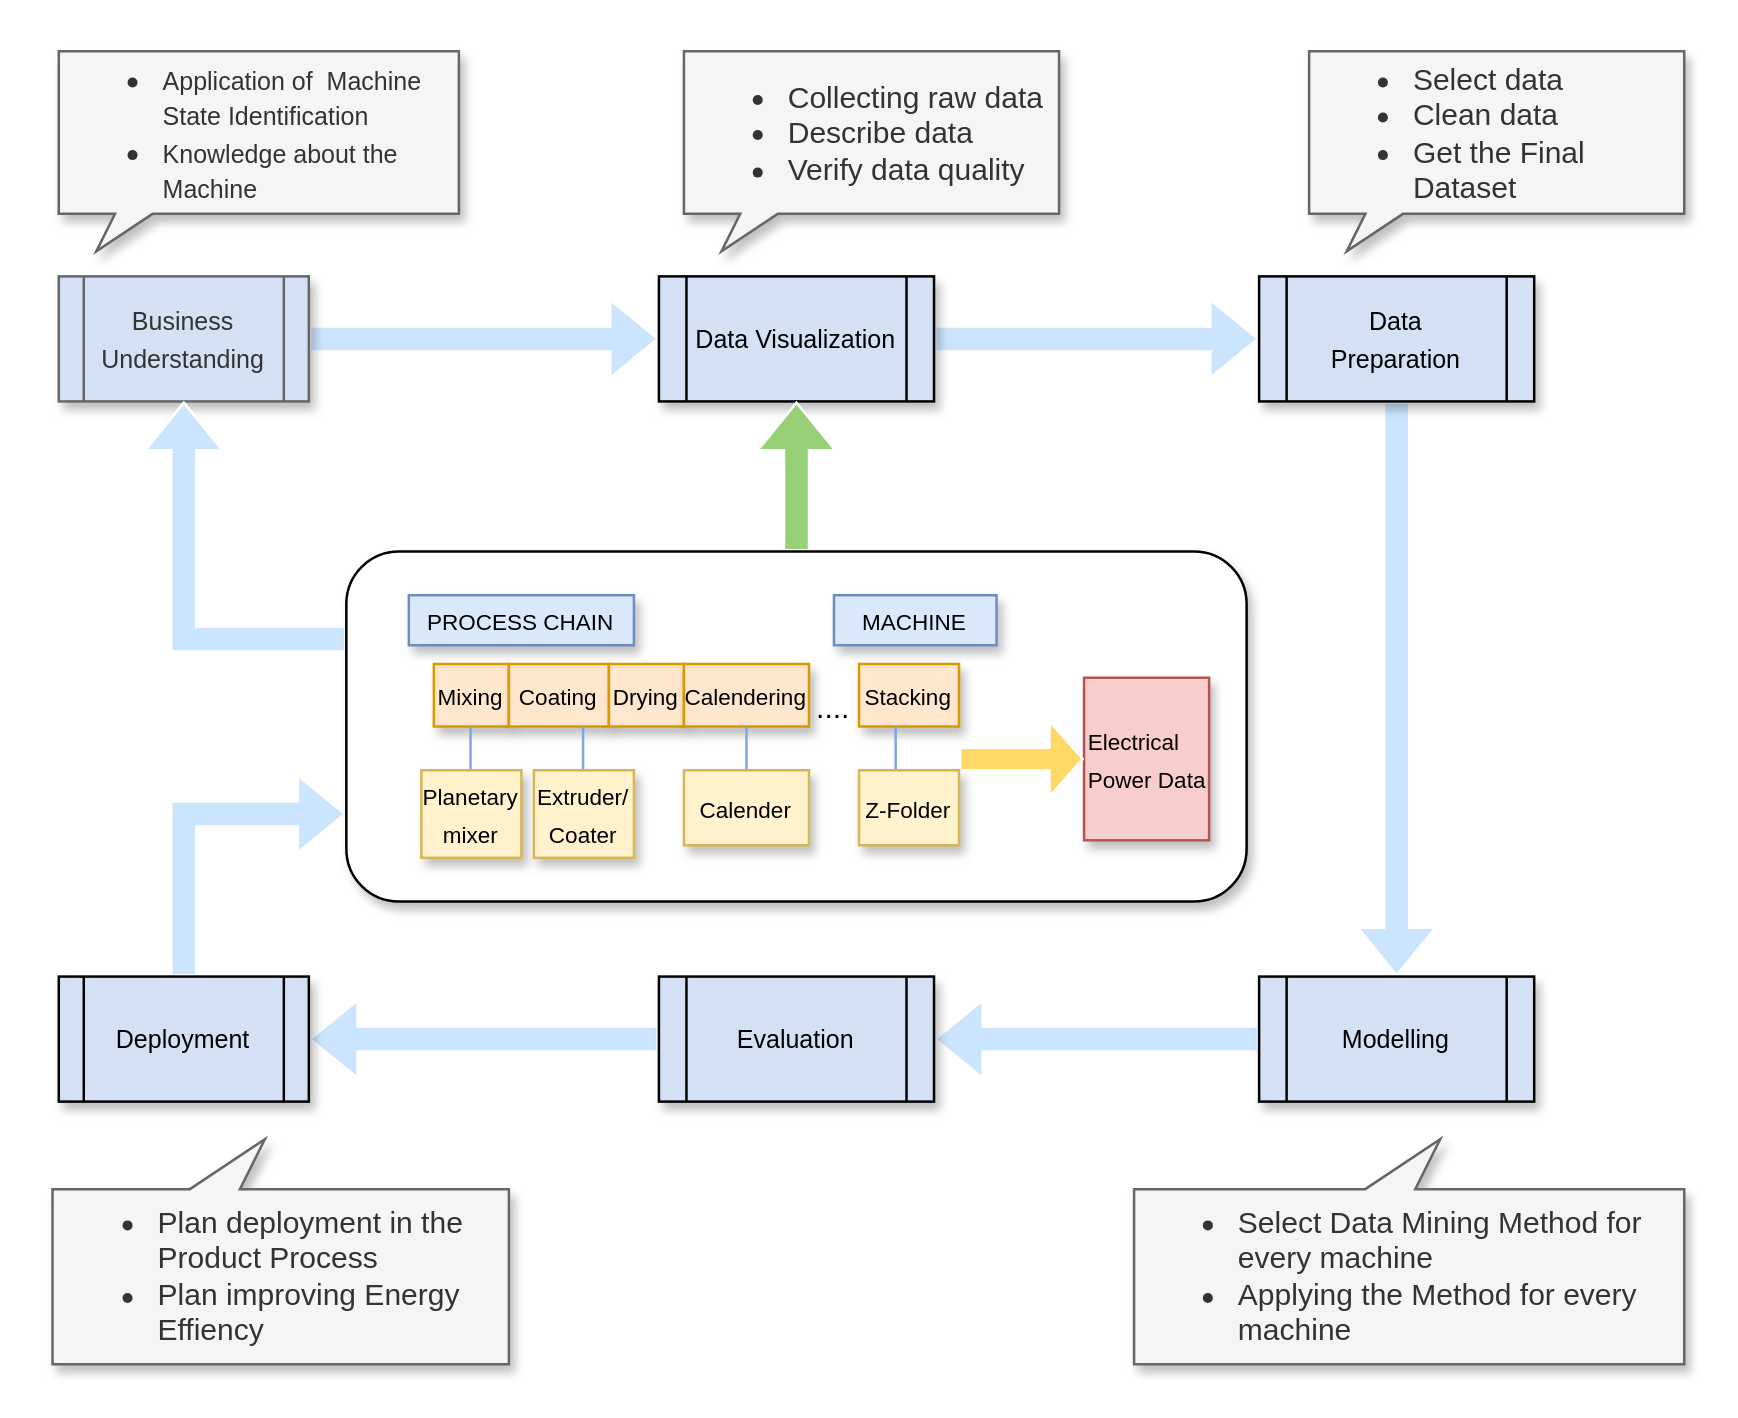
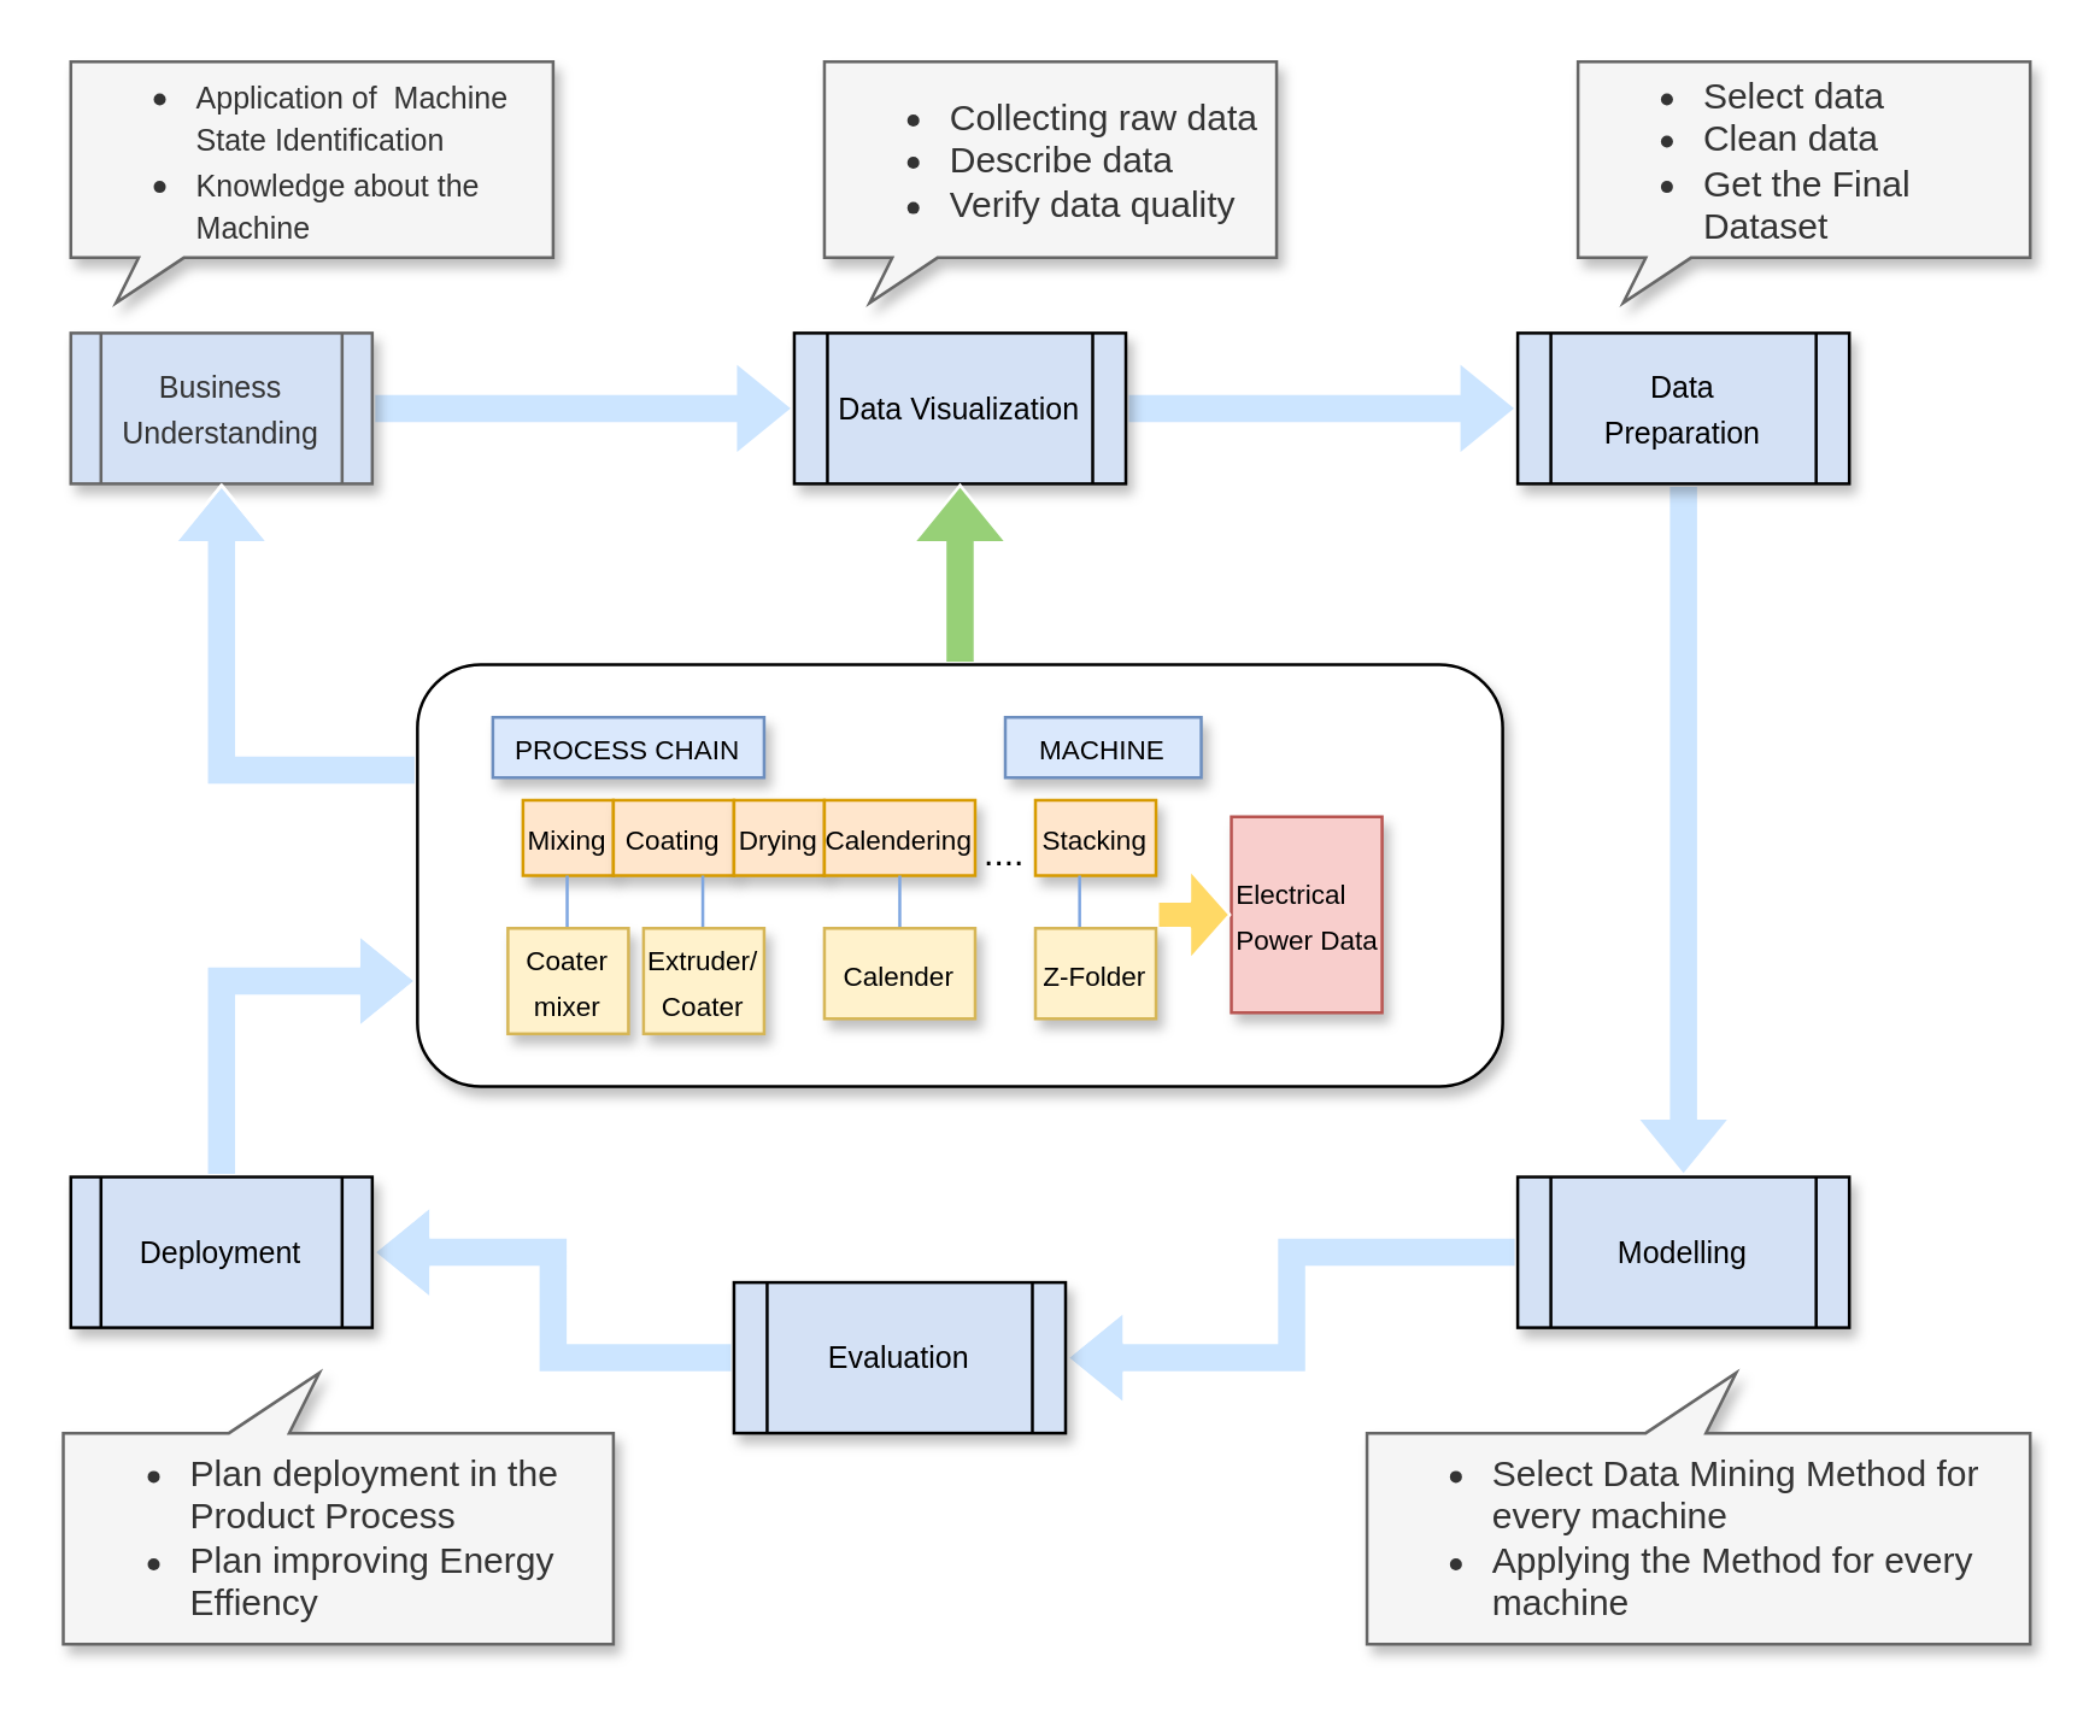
  <mxCell id="0" />
  <mxCell id="1" parent="0" />
  <mxCell id="2" value="" style="edgeStyle=orthogonalEdgeStyle;rounded=0;orthogonalLoop=1;jettySize=auto;html=1;shape=flexArrow;fillColor=#CCE5FF;strokeColor=#FFFFFF;" edge="1" parent="1" source="3" target="5"><mxGeometry relative="1" as="geometry" /></mxCell>
  <mxCell id="3" value="&lt;font style=&quot;font-size: 10px&quot;&gt;Business Understanding&lt;/font&gt;" style="shape=process;whiteSpace=wrap;html=1;backgroundOutline=1;fillColor=#D4E1F5;strokeColor=#666666;fontColor=#333333;shadow=1;" vertex="1" parent="1"><mxGeometry x="23" y="110" width="100" height="50" as="geometry" /></mxCell>
  <mxCell id="4" value="" style="edgeStyle=orthogonalEdgeStyle;rounded=0;orthogonalLoop=1;jettySize=auto;html=1;shape=flexArrow;fillColor=#CCE5FF;strokeColor=#FFFFFF;" edge="1" parent="1" source="5" target="7"><mxGeometry relative="1" as="geometry" /></mxCell>
  <mxCell id="5" value="&lt;font style=&quot;font-size: 10px&quot;&gt;Data Visualization&lt;/font&gt;" style="shape=process;whiteSpace=wrap;html=1;backgroundOutline=1;fillColor=#D4E1F5;shadow=1;" vertex="1" parent="1"><mxGeometry x="263" y="110" width="110" height="50" as="geometry" /></mxCell>
  <mxCell id="6" value="" style="edgeStyle=orthogonalEdgeStyle;rounded=0;orthogonalLoop=1;jettySize=auto;html=1;shape=flexArrow;fillColor=#CCE5FF;strokeColor=#FFFFFF;" edge="1" parent="1" source="7" target="9"><mxGeometry relative="1" as="geometry" /></mxCell>
  <mxCell id="7" value="&lt;font style=&quot;font-size: 10px&quot;&gt;Data&lt;br&gt;Preparation&lt;/font&gt;" style="shape=process;whiteSpace=wrap;html=1;backgroundOutline=1;fillColor=#D4E1F5;shadow=1;" vertex="1" parent="1"><mxGeometry x="503" y="110" width="110" height="50" as="geometry" /></mxCell>
  <mxCell id="8" value="" style="edgeStyle=orthogonalEdgeStyle;rounded=0;orthogonalLoop=1;jettySize=auto;html=1;shape=flexArrow;strokeColor=#FFFFFF;fillColor=#CCE5FF;" edge="1" parent="1" source="9" target="11"><mxGeometry relative="1" as="geometry" /></mxCell>
  <mxCell id="9" value="&lt;font style=&quot;font-size: 10px&quot;&gt;Modelling&lt;/font&gt;" style="shape=process;whiteSpace=wrap;html=1;backgroundOutline=1;fillColor=#D4E1F5;shadow=1;" vertex="1" parent="1"><mxGeometry x="503" y="390" width="110" height="50" as="geometry" /></mxCell>
  <mxCell id="10" value="" style="edgeStyle=orthogonalEdgeStyle;rounded=0;orthogonalLoop=1;jettySize=auto;html=1;shape=flexArrow;strokeColor=#FFFFFF;strokeWidth=1;fillColor=#CCE5FF;" edge="1" parent="1" source="11" target="13"><mxGeometry relative="1" as="geometry" /></mxCell>
- <mxCell id="11" value="&lt;font style=&quot;font-size: 10px&quot;&gt;Evaluation&lt;/font&gt;" style="shape=process;whiteSpace=wrap;html=1;backgroundOutline=1;fillColor=#D4E1F5;shadow=1;" vertex="1" parent="1"><mxGeometry x="263" y="390" width="110" height="50" as="geometry" /></mxCell>
+ <mxCell id="11" value="&lt;font style=&quot;font-size: 10px&quot;&gt;Evaluation&lt;/font&gt;" style="shape=process;whiteSpace=wrap;html=1;backgroundOutline=1;fillColor=#D4E1F5;shadow=1;" vertex="1" parent="1"><mxGeometry x="243" y="425" width="110" height="50" as="geometry" /></mxCell>
  <mxCell id="12" style="edgeStyle=orthogonalEdgeStyle;shape=flexArrow;rounded=0;orthogonalLoop=1;jettySize=auto;html=1;exitX=0.5;exitY=0;exitDx=0;exitDy=0;entryX=0;entryY=0.75;entryDx=0;entryDy=0;strokeColor=#FFFFFF;strokeWidth=1;fillColor=#CCE5FF;" edge="1" parent="1" source="13" target="16"><mxGeometry relative="1" as="geometry" /></mxCell>
  <mxCell id="13" value="&lt;font style=&quot;font-size: 10px&quot;&gt;Deployment&lt;/font&gt;" style="shape=process;whiteSpace=wrap;html=1;backgroundOutline=1;fillColor=#D4E1F5;shadow=1;" vertex="1" parent="1"><mxGeometry x="23" y="390" width="100" height="50" as="geometry" /></mxCell>
  <mxCell id="14" value="" style="edgeStyle=orthogonalEdgeStyle;shape=flexArrow;rounded=0;orthogonalLoop=1;jettySize=auto;html=1;strokeColor=#FFFFFF;strokeWidth=1;fillColor=#97D077;" edge="1" parent="1" source="16" target="5"><mxGeometry relative="1" as="geometry" /></mxCell>
  <mxCell id="15" style="edgeStyle=orthogonalEdgeStyle;shape=flexArrow;rounded=0;orthogonalLoop=1;jettySize=auto;html=1;exitX=0;exitY=0.25;exitDx=0;exitDy=0;entryX=0.5;entryY=1;entryDx=0;entryDy=0;strokeColor=#FFFFFF;strokeWidth=1;endSize=6;startSize=6;fillColor=#CCE5FF;" edge="1" parent="1" source="16" target="3"><mxGeometry relative="1" as="geometry" /></mxCell>
  <mxCell id="16" value="" style="rounded=1;whiteSpace=wrap;html=1;shadow=1;" vertex="1" parent="1"><mxGeometry x="138" y="220" width="360" height="140" as="geometry" /></mxCell>
  <mxCell id="17" value="&lt;font style=&quot;font-size: 9px&quot;&gt;PROCESS CHAIN&lt;/font&gt;" style="text;html=1;strokeColor=#6c8ebf;fillColor=#dae8fc;align=center;verticalAlign=middle;whiteSpace=wrap;rounded=0;shadow=1;" vertex="1" parent="1"><mxGeometry x="163" y="237.5" width="90" height="20" as="geometry" /></mxCell>
  <mxCell id="18" value="&lt;font style=&quot;font-size: 9px&quot;&gt;Mixing&lt;/font&gt;" style="rounded=0;whiteSpace=wrap;html=1;shadow=1;fillColor=#ffe6cc;strokeColor=#d79b00;" vertex="1" parent="1"><mxGeometry x="173" y="265" width="30" height="25" as="geometry" /></mxCell>
  <mxCell id="19" value="&lt;font style=&quot;font-size: 9px&quot;&gt;Coating&lt;br&gt;&lt;/font&gt;" style="rounded=0;whiteSpace=wrap;html=1;shadow=1;fillColor=#ffe6cc;strokeColor=#d79b00;" vertex="1" parent="1"><mxGeometry x="203" y="265" width="40" height="25" as="geometry" /></mxCell>
  <mxCell id="20" value="&lt;font style=&quot;font-size: 9px&quot;&gt;Drying&lt;br&gt;&lt;/font&gt;" style="rounded=0;whiteSpace=wrap;html=1;shadow=1;fillColor=#ffe6cc;strokeColor=#d79b00;" vertex="1" parent="1"><mxGeometry x="243" y="265" width="30" height="25" as="geometry" /></mxCell>
  <mxCell id="21" value="&lt;font style=&quot;font-size: 9px&quot;&gt;Calendering&lt;br&gt;&lt;/font&gt;" style="rounded=0;whiteSpace=wrap;html=1;shadow=1;fillColor=#ffe6cc;strokeColor=#d79b00;" vertex="1" parent="1"><mxGeometry x="273" y="265" width="50" height="25" as="geometry" /></mxCell>
  <mxCell id="22" value="&lt;font style=&quot;font-size: 9px&quot;&gt;Stacking&lt;br&gt;&lt;/font&gt;" style="rounded=0;whiteSpace=wrap;html=1;shadow=1;fillColor=#ffe6cc;strokeColor=#d79b00;" vertex="1" parent="1"><mxGeometry x="343" y="265" width="40" height="25" as="geometry" /></mxCell>
  <mxCell id="23" value="&lt;font style=&quot;font-size: 9px&quot;&gt;MACHINE&lt;/font&gt;" style="text;html=1;strokeColor=#6c8ebf;fillColor=#dae8fc;align=center;verticalAlign=middle;whiteSpace=wrap;rounded=0;shadow=1;" vertex="1" parent="1"><mxGeometry x="333" y="237.5" width="65" height="20" as="geometry" /></mxCell>
- <mxCell id="24" value="&lt;font style=&quot;font-size: 9px&quot;&gt;Electrical Power Data&lt;/font&gt;" style="text;html=1;strokeColor=#b85450;fillColor=#f8cecc;align=left;verticalAlign=middle;whiteSpace=wrap;rounded=0;shadow=1;" vertex="1" parent="1"><mxGeometry x="433" y="270.5" width="50" height="65" as="geometry" /></mxCell>
+ <mxCell id="24" value="&lt;font style=&quot;font-size: 9px&quot;&gt;Electrical Power Data&lt;/font&gt;" style="text;html=1;strokeColor=#b85450;fillColor=#f8cecc;align=left;verticalAlign=middle;whiteSpace=wrap;rounded=0;shadow=1;" vertex="1" parent="1"><mxGeometry x="408" y="270.5" width="50" height="65" as="geometry" /></mxCell>
  <mxCell id="25" value="" style="shape=flexArrow;endArrow=classic;html=1;strokeColor=#FFFFFF;strokeWidth=1;width=9;endSize=4.11;entryX=0;entryY=0.5;entryDx=0;entryDy=0;fillColor=#FFD966;" edge="1" parent="1" target="24"><mxGeometry width="50" height="50" relative="1" as="geometry"><mxPoint x="383" y="303" as="sourcePoint" /><mxPoint x="433" y="298" as="targetPoint" /></mxGeometry></mxCell>
  <mxCell id="26" value="" style="endArrow=none;html=1;strokeColor=#7EA6E0;strokeWidth=1;fillColor=#FFD966;entryX=0.5;entryY=1;entryDx=0;entryDy=0;" edge="1" parent="1" target="21"><mxGeometry width="50" height="50" relative="1" as="geometry"><mxPoint x="298" y="310" as="sourcePoint" /><mxPoint x="353" y="280" as="targetPoint" /></mxGeometry></mxCell>
  <mxCell id="27" value="&lt;font style=&quot;font-size: 9px&quot;&gt;Calender&lt;br&gt;&lt;/font&gt;" style="rounded=0;whiteSpace=wrap;html=1;shadow=1;fillColor=#fff2cc;strokeColor=#d6b656;" vertex="1" parent="1"><mxGeometry x="273" y="307.5" width="50" height="30" as="geometry" /></mxCell>
  <mxCell id="28" value="" style="endArrow=none;html=1;strokeColor=#7EA6E0;strokeWidth=1;fillColor=#FFD966;entryX=0.5;entryY=1;entryDx=0;entryDy=0;" edge="1" parent="1"><mxGeometry width="50" height="50" relative="1" as="geometry"><mxPoint x="357.66" y="310" as="sourcePoint" /><mxPoint x="357.66" y="290" as="targetPoint" /></mxGeometry></mxCell>
  <mxCell id="29" value="&lt;font style=&quot;font-size: 9px&quot;&gt;Z-Folder&lt;br&gt;&lt;/font&gt;" style="rounded=0;whiteSpace=wrap;html=1;shadow=1;fillColor=#fff2cc;strokeColor=#d6b656;" vertex="1" parent="1"><mxGeometry x="343" y="307.5" width="40" height="30" as="geometry" /></mxCell>
  <mxCell id="30" value="" style="endArrow=none;html=1;strokeColor=#7EA6E0;strokeWidth=1;fillColor=#FFD966;entryX=0.5;entryY=1;entryDx=0;entryDy=0;" edge="1" parent="1"><mxGeometry width="50" height="50" relative="1" as="geometry"><mxPoint x="232.66" y="310" as="sourcePoint" /><mxPoint x="232.66" y="290" as="targetPoint" /></mxGeometry></mxCell>
  <mxCell id="31" value="" style="endArrow=none;html=1;strokeColor=#7EA6E0;strokeWidth=1;fillColor=#FFD966;entryX=0.5;entryY=1;entryDx=0;entryDy=0;" edge="1" parent="1"><mxGeometry width="50" height="50" relative="1" as="geometry"><mxPoint x="187.66" y="310" as="sourcePoint" /><mxPoint x="187.66" y="290" as="targetPoint" /></mxGeometry></mxCell>
- <mxCell id="32" value="&lt;span style=&quot;font-size: 9px&quot;&gt;Planetary mixer&lt;/span&gt;" style="rounded=0;whiteSpace=wrap;html=1;shadow=1;fillColor=#fff2cc;strokeColor=#d6b656;" vertex="1" parent="1"><mxGeometry x="168" y="307.5" width="40" height="35" as="geometry" /></mxCell>
+ <mxCell id="32" value="&lt;span style=&quot;font-size: 9px&quot;&gt;Coater mixer&lt;/span&gt;" style="rounded=0;whiteSpace=wrap;html=1;shadow=1;fillColor=#fff2cc;strokeColor=#d6b656;" vertex="1" parent="1"><mxGeometry x="168" y="307.5" width="40" height="35" as="geometry" /></mxCell>
  <mxCell id="33" value="&lt;font style=&quot;font-size: 9px&quot;&gt;Extruder/ Coater&lt;br&gt;&lt;/font&gt;" style="rounded=0;whiteSpace=wrap;html=1;shadow=1;fillColor=#fff2cc;strokeColor=#d6b656;" vertex="1" parent="1"><mxGeometry x="213" y="307.5" width="40" height="35" as="geometry" /></mxCell>
  <mxCell id="34" value="...." style="text;html=1;strokeColor=none;fillColor=none;align=center;verticalAlign=middle;whiteSpace=wrap;rounded=0;shadow=1;" vertex="1" parent="1"><mxGeometry x="313" y="273" width="40" height="20" as="geometry" /></mxCell>
  <mxCell id="35" value="&lt;ul&gt;&lt;li&gt;&lt;span style=&quot;font-size: 10px&quot;&gt;Application of &amp;nbsp;Machine State Identification&lt;/span&gt;&lt;/li&gt;&lt;li&gt;&lt;span style=&quot;font-size: 10px&quot;&gt;Knowledge about the Machine&lt;/span&gt;&lt;/li&gt;&lt;/ul&gt;" style="whiteSpace=wrap;html=1;shape=mxgraph.basic.rectCallout;dx=30;dy=15;boundedLbl=1;shadow=1;fillColor=#f5f5f5;strokeColor=#666666;fontColor=#333333;align=left;" vertex="1" parent="1"><mxGeometry x="23" y="20" width="160" height="80" as="geometry" /></mxCell>
  <mxCell id="36" value="&lt;ul&gt;&lt;li&gt;Collecting raw data&lt;/li&gt;&lt;li&gt;Describe data&lt;/li&gt;&lt;li&gt;Verify data quality&lt;/li&gt;&lt;/ul&gt;" style="whiteSpace=wrap;html=1;shape=mxgraph.basic.rectCallout;dx=30;dy=15;boundedLbl=1;shadow=1;fillColor=#f5f5f5;strokeColor=#666666;fontColor=#333333;align=left;" vertex="1" parent="1"><mxGeometry x="273" y="20" width="150" height="80" as="geometry" /></mxCell>
  <mxCell id="37" value="&lt;ul&gt;&lt;li&gt;Select data&lt;/li&gt;&lt;li&gt;Clean data&lt;/li&gt;&lt;li&gt;Get the Final Dataset&lt;/li&gt;&lt;/ul&gt;" style="whiteSpace=wrap;html=1;shape=mxgraph.basic.rectCallout;dx=30;dy=15;boundedLbl=1;shadow=1;fillColor=#f5f5f5;strokeColor=#666666;fontColor=#333333;align=left;" vertex="1" parent="1"><mxGeometry x="523" y="20" width="150" height="80" as="geometry" /></mxCell>
  <mxCell id="38" value="&lt;ul&gt;&lt;li&gt;Select Data Mining Method for every machine&lt;/li&gt;&lt;li&gt;Applying the Method for every machine&lt;/li&gt;&lt;/ul&gt;" style="whiteSpace=wrap;html=1;shape=mxgraph.basic.rectCallout;dx=117.57;dy=20;boundedLbl=1;shadow=1;fillColor=#f5f5f5;strokeColor=#666666;fontColor=#333333;align=left;direction=west;" vertex="1" parent="1"><mxGeometry x="453" y="455" width="220" height="90" as="geometry" /></mxCell>
  <mxCell id="39" value="&lt;ul&gt;&lt;li&gt;Plan deployment in the Product Process&lt;/li&gt;&lt;li&gt;Plan improving Energy Effiency&lt;/li&gt;&lt;/ul&gt;" style="whiteSpace=wrap;html=1;shape=mxgraph.basic.rectCallout;dx=117.57;dy=20;boundedLbl=1;shadow=1;fillColor=#f5f5f5;strokeColor=#666666;fontColor=#333333;align=left;direction=west;" vertex="1" parent="1"><mxGeometry x="20.5" y="455" width="182.5" height="90" as="geometry" /></mxCell>
